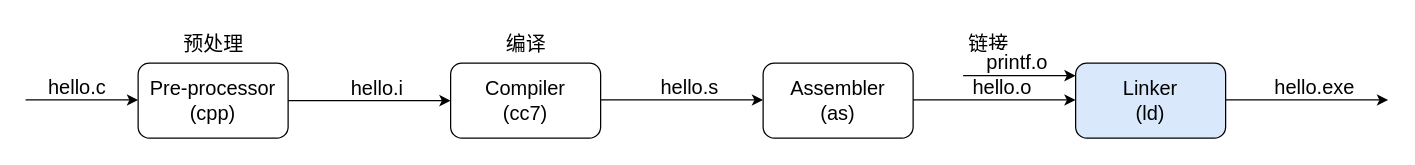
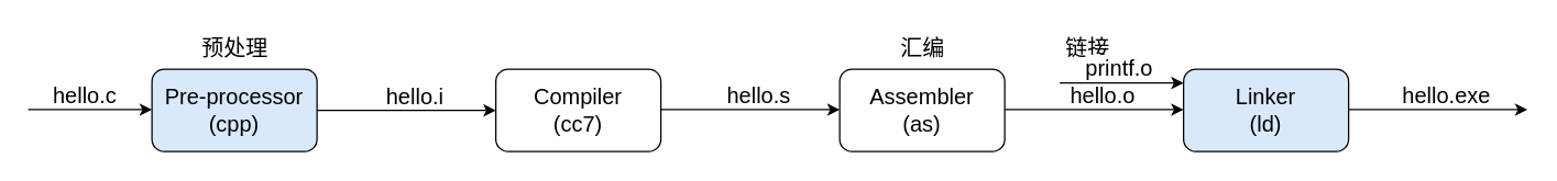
  <mxCell id="0" />
  <mxCell id="1" parent="0" />
- <mxCell id="2" value="Pre-processor&lt;br style=&quot;font-size: 16px;&quot;&gt;(cpp)" style="rounded=1;whiteSpace=wrap;html=1;fontSize=16;" vertex="1" parent="1"><mxGeometry x="110" y="50" width="120" height="60" as="geometry" /></mxCell>
+ <mxCell id="2" value="Pre-processor&lt;br style=&quot;font-size: 16px;&quot;&gt;(cpp)" style="rounded=1;whiteSpace=wrap;html=1;fontSize=16;fillColor=#dae8fc;" vertex="1" parent="1"><mxGeometry x="110" y="50" width="120" height="60" as="geometry" /></mxCell>
  <mxCell id="3" value="Compiler&lt;br&gt;(cc7)" style="rounded=1;whiteSpace=wrap;html=1;fontSize=16;" vertex="1" parent="1"><mxGeometry x="360" y="50" width="120" height="60" as="geometry" /></mxCell>
  <mxCell id="4" value="Assembler&lt;br&gt;(as)" style="rounded=1;whiteSpace=wrap;html=1;fontSize=16;" vertex="1" parent="1"><mxGeometry x="610" y="50" width="120" height="60" as="geometry" /></mxCell>
  <mxCell id="5" value="Linker&lt;br&gt;(ld)" style="rounded=1;whiteSpace=wrap;html=1;fontSize=16;fillColor=#dae8fc;" vertex="1" parent="1"><mxGeometry x="860" y="50" width="120" height="60" as="geometry" /></mxCell>
  <mxCell id="6" value="预处理" style="text;html=1;align=center;verticalAlign=middle;resizable=0;points=[];autosize=1;strokeColor=none;fillColor=none;fontSize=16;" vertex="1" parent="1"><mxGeometry x="135" y="20" width="70" height="30" as="geometry" /></mxCell>
- <mxCell id="7" value="编译" style="text;html=1;align=center;verticalAlign=middle;resizable=0;points=[];autosize=1;strokeColor=none;fillColor=none;fontSize=16;" vertex="1" parent="1"><mxGeometry x="390" y="20" width="60" height="30" as="geometry" /></mxCell>
+ <mxCell id="8" value="汇编" style="text;html=1;align=center;verticalAlign=middle;resizable=0;points=[];autosize=1;strokeColor=none;fillColor=none;fontSize=16;" vertex="1" parent="1"><mxGeometry x="640" y="20" width="60" height="30" as="geometry" /></mxCell>
  <mxCell id="9" value="链接" style="text;html=1;align=center;verticalAlign=middle;resizable=0;points=[];autosize=1;strokeColor=none;fillColor=none;fontSize=16;" vertex="1" parent="1"><mxGeometry x="760" y="20" width="60" height="30" as="geometry" /></mxCell>
  <mxCell id="10" value="" style="endArrow=classic;html=1;rounded=0;" edge="1" parent="1"><mxGeometry width="50" height="50" relative="1" as="geometry"><mxPoint x="20" y="79.44" as="sourcePoint" /><mxPoint x="110" y="79.44" as="targetPoint" /></mxGeometry></mxCell>
  <mxCell id="11" value="&lt;font style=&quot;font-size: 16px;&quot;&gt;hello.c&lt;/font&gt;" style="edgeLabel;html=1;align=center;verticalAlign=middle;resizable=0;points=[];" vertex="1" connectable="0" parent="10"><mxGeometry x="-0.494" y="2" relative="1" as="geometry"><mxPoint x="17" y="-9" as="offset" /></mxGeometry></mxCell>
  <mxCell id="12" value="" style="endArrow=classic;html=1;rounded=0;entryX=0;entryY=0.5;entryDx=0;entryDy=0;" edge="1" parent="1" target="3"><mxGeometry width="50" height="50" relative="1" as="geometry"><mxPoint x="230" y="80" as="sourcePoint" /><mxPoint x="320" y="83.94" as="targetPoint" /></mxGeometry></mxCell>
  <mxCell id="13" value="&lt;font style=&quot;font-size: 16px;&quot;&gt;hello.i&lt;/font&gt;" style="edgeLabel;html=1;align=center;verticalAlign=middle;resizable=0;points=[];" vertex="1" connectable="0" parent="12"><mxGeometry x="-0.494" y="2" relative="1" as="geometry"><mxPoint x="37" y="-9" as="offset" /></mxGeometry></mxCell>
  <mxCell id="14" value="" style="endArrow=classic;html=1;rounded=0;entryX=0;entryY=0.5;entryDx=0;entryDy=0;" edge="1" parent="1"><mxGeometry width="50" height="50" relative="1" as="geometry"><mxPoint x="480" y="79.44" as="sourcePoint" /><mxPoint x="610" y="79.44" as="targetPoint" /></mxGeometry></mxCell>
  <mxCell id="15" value="&lt;font style=&quot;font-size: 16px;&quot;&gt;hello.s&lt;/font&gt;" style="edgeLabel;html=1;align=center;verticalAlign=middle;resizable=0;points=[];" vertex="1" connectable="0" parent="14"><mxGeometry x="-0.494" y="2" relative="1" as="geometry"><mxPoint x="37" y="-9" as="offset" /></mxGeometry></mxCell>
  <mxCell id="16" value="" style="endArrow=classic;html=1;rounded=0;entryX=0;entryY=0.5;entryDx=0;entryDy=0;" edge="1" parent="1"><mxGeometry width="50" height="50" relative="1" as="geometry"><mxPoint x="730" y="79.44" as="sourcePoint" /><mxPoint x="860" y="79.44" as="targetPoint" /></mxGeometry></mxCell>
  <mxCell id="17" value="&lt;font style=&quot;font-size: 16px;&quot;&gt;hello.o&lt;/font&gt;" style="edgeLabel;html=1;align=center;verticalAlign=middle;resizable=0;points=[];" vertex="1" connectable="0" parent="16"><mxGeometry x="-0.494" y="2" relative="1" as="geometry"><mxPoint x="37" y="-9" as="offset" /></mxGeometry></mxCell>
  <mxCell id="18" value="" style="endArrow=classic;html=1;rounded=0;entryX=0;entryY=0.5;entryDx=0;entryDy=0;" edge="1" parent="1"><mxGeometry width="50" height="50" relative="1" as="geometry"><mxPoint x="980" y="79.44" as="sourcePoint" /><mxPoint x="1110" y="79.44" as="targetPoint" /></mxGeometry></mxCell>
  <mxCell id="19" value="&lt;font style=&quot;font-size: 16px;&quot;&gt;hello.exe&lt;br&gt;&lt;/font&gt;" style="edgeLabel;html=1;align=center;verticalAlign=middle;resizable=0;points=[];" vertex="1" connectable="0" parent="18"><mxGeometry x="-0.494" y="2" relative="1" as="geometry"><mxPoint x="37" y="-9" as="offset" /></mxGeometry></mxCell>
  <mxCell id="20" value="" style="endArrow=classic;html=1;rounded=0;entryX=0;entryY=0.5;entryDx=0;entryDy=0;" edge="1" parent="1"><mxGeometry width="50" height="50" relative="1" as="geometry"><mxPoint x="770" y="60" as="sourcePoint" /><mxPoint x="860" y="60" as="targetPoint" /></mxGeometry></mxCell>
  <mxCell id="21" value="&lt;font style=&quot;font-size: 16px;&quot;&gt;printf.o&lt;/font&gt;" style="edgeLabel;html=1;align=center;verticalAlign=middle;resizable=0;points=[];" vertex="1" connectable="0" parent="20"><mxGeometry x="-0.494" y="2" relative="1" as="geometry"><mxPoint x="19" y="-10" as="offset" /></mxGeometry></mxCell>
